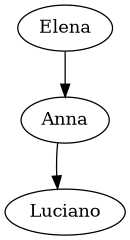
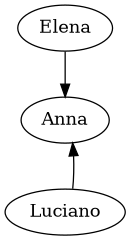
  digraph {
    n1 [label=Anna]
    n2 [label=Luciano]
    n3 [label=Elena]
-   n1 -> n2
+   n2 -> n1
    n3 -> n1
  }
